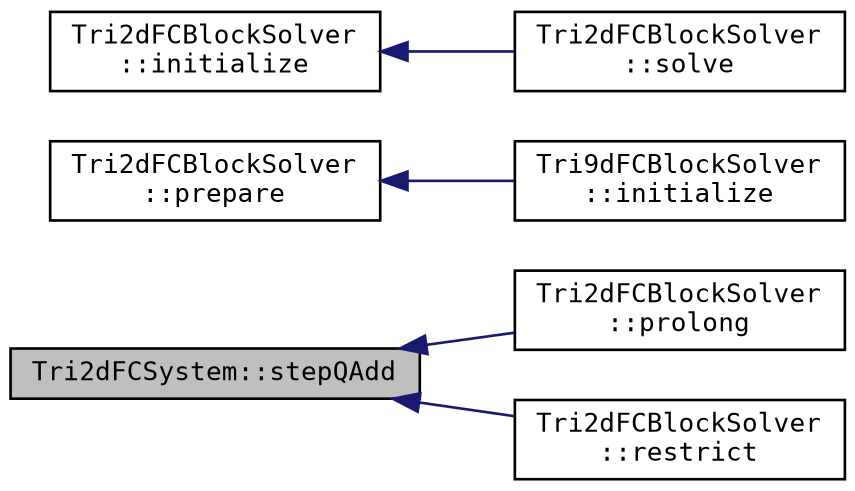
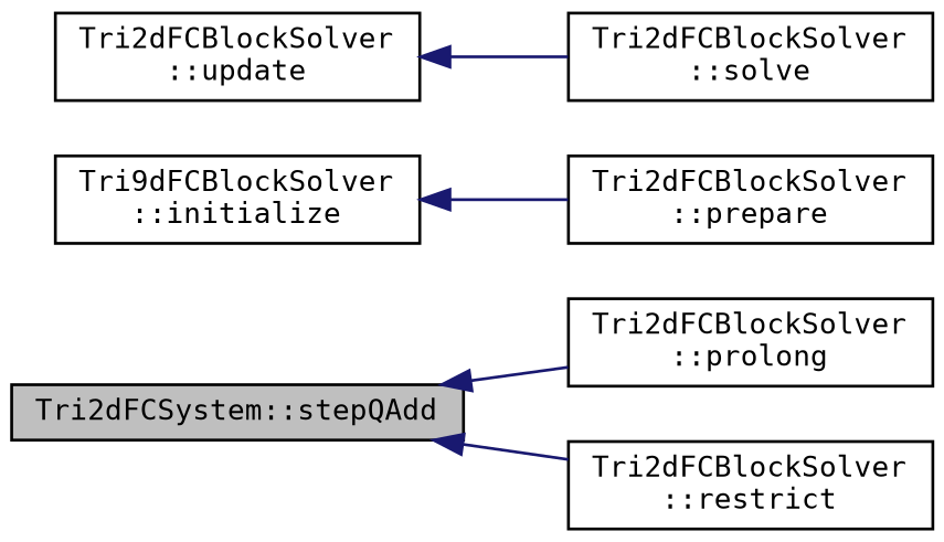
  digraph {
    fontname="DejaVu Sans Mono"
    rankdir=LR
    node [color=black fillcolor=white fontname="DejaVu Sans Mono" fontsize=10 shape=record style=filled]
    edge [color=midnightblue dir=back fontname="DejaVu Sans Mono" fontsize=10 labelfontname=Helvetica labelfontsize=10 style=solid]
    n1 [fillcolor=grey75 fontcolor=black height=0.2 label="Tri2dFCSystem::stepQAdd" width=0.4]
    n2 [height=0.2 label="Tri2dFCBlockSolver\l::prolong" width=0.4]
    n3 [height=0.2 label="Tri2dFCBlockSolver\l::restrict" width=0.4]
    n4 [height=0.2 label="Tri2dFCBlockSolver\l::prepare" width=0.4]
    n5 [height=0.2 label="Tri9dFCBlockSolver\l::initialize" width=0.4]
-   n6 [height=0.2 label="Tri2dFCBlockSolver\l::initialize" width=0.4]
+   n6 [height=0.2 label="Tri2dFCBlockSolver\l::update" width=0.4]
    n7 [height=0.2 label="Tri2dFCBlockSolver\l::solve" width=0.4]
    n1 -> n2
    n1 -> n3
-   n4 -> n5
+   n5 -> n4
    n6 -> n7
  }
